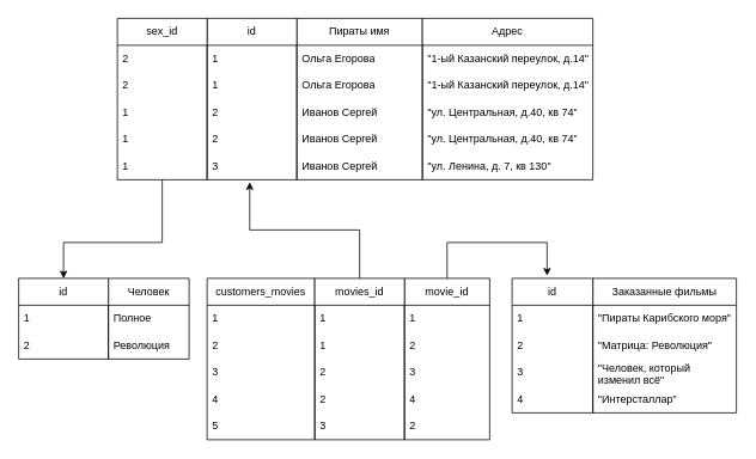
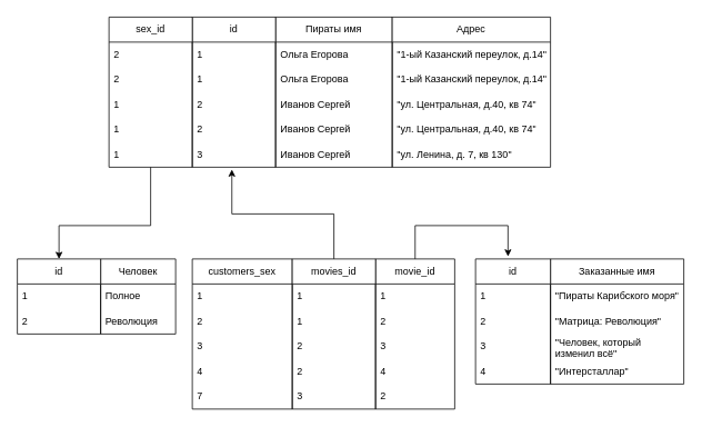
  <mxCell id="0" />
  <mxCell id="1" parent="0" />
  <mxCell id="2" value="Пираты имя" style="swimlane;fontStyle=0;childLayout=stackLayout;horizontal=1;startSize=30;horizontalStack=0;resizeParent=1;resizeParentMax=0;resizeLast=0;collapsible=1;marginBottom=0;whiteSpace=wrap;html=1;" parent="1" vertex="1"><mxGeometry x="330" y="20" width="140" height="180" as="geometry" /></mxCell>
  <mxCell id="3" value="Ольга Егорова" style="text;strokeColor=none;fillColor=none;align=left;verticalAlign=middle;spacingLeft=4;spacingRight=4;overflow=hidden;points=[[0,0.5],[1,0.5]];portConstraint=eastwest;rotatable=0;whiteSpace=wrap;html=1;" parent="2" vertex="1"><mxGeometry y="30" width="140" height="30" as="geometry" /></mxCell>
  <mxCell id="4" value="Ольга Егорова" style="text;strokeColor=none;fillColor=none;align=left;verticalAlign=middle;spacingLeft=4;spacingRight=4;overflow=hidden;points=[[0,0.5],[1,0.5]];portConstraint=eastwest;rotatable=0;whiteSpace=wrap;html=1;" parent="2" vertex="1"><mxGeometry y="60" width="140" height="30" as="geometry" /></mxCell>
  <mxCell id="5" value="Иванов Сергей" style="text;strokeColor=none;fillColor=none;align=left;verticalAlign=middle;spacingLeft=4;spacingRight=4;overflow=hidden;points=[[0,0.5],[1,0.5]];portConstraint=eastwest;rotatable=0;whiteSpace=wrap;html=1;" parent="2" vertex="1"><mxGeometry y="90" width="140" height="30" as="geometry" /></mxCell>
  <mxCell id="6" value="Иванов Сергей" style="text;strokeColor=none;fillColor=none;align=left;verticalAlign=middle;spacingLeft=4;spacingRight=4;overflow=hidden;points=[[0,0.5],[1,0.5]];portConstraint=eastwest;rotatable=0;whiteSpace=wrap;html=1;" parent="2" vertex="1"><mxGeometry y="120" width="140" height="30" as="geometry" /></mxCell>
  <mxCell id="7" value="Иванов Сергей" style="text;strokeColor=none;fillColor=none;align=left;verticalAlign=middle;spacingLeft=4;spacingRight=4;overflow=hidden;points=[[0,0.5],[1,0.5]];portConstraint=eastwest;rotatable=0;whiteSpace=wrap;html=1;" parent="2" vertex="1"><mxGeometry y="150" width="140" height="30" as="geometry" /></mxCell>
  <mxCell id="8" value="Адрес" style="swimlane;fontStyle=0;childLayout=stackLayout;horizontal=1;startSize=30;horizontalStack=0;resizeParent=1;resizeParentMax=0;resizeLast=0;collapsible=1;marginBottom=0;whiteSpace=wrap;html=1;" parent="1" vertex="1"><mxGeometry x="470" y="20" width="190" height="180" as="geometry" /></mxCell>
  <mxCell id="9" value="&quot;1-ый Казанский переулок, д.14&quot;" style="text;strokeColor=none;fillColor=none;align=left;verticalAlign=middle;spacingLeft=4;spacingRight=4;overflow=hidden;points=[[0,0.5],[1,0.5]];portConstraint=eastwest;rotatable=0;whiteSpace=wrap;html=1;" parent="8" vertex="1"><mxGeometry y="30" width="190" height="30" as="geometry" /></mxCell>
  <mxCell id="10" value="&quot;1-ый Казанский переулок, д.14&quot;" style="text;strokeColor=none;fillColor=none;align=left;verticalAlign=middle;spacingLeft=4;spacingRight=4;overflow=hidden;points=[[0,0.5],[1,0.5]];portConstraint=eastwest;rotatable=0;whiteSpace=wrap;html=1;" parent="8" vertex="1"><mxGeometry y="60" width="190" height="30" as="geometry" /></mxCell>
  <mxCell id="11" value="&quot;ул. Центральная, д.40, кв 74&quot;" style="text;strokeColor=none;fillColor=none;align=left;verticalAlign=middle;spacingLeft=4;spacingRight=4;overflow=hidden;points=[[0,0.5],[1,0.5]];portConstraint=eastwest;rotatable=0;whiteSpace=wrap;html=1;" parent="8" vertex="1"><mxGeometry y="90" width="190" height="30" as="geometry" /></mxCell>
  <mxCell id="12" value="&quot;ул. Центральная, д.40, кв 74&quot;" style="text;strokeColor=none;fillColor=none;align=left;verticalAlign=middle;spacingLeft=4;spacingRight=4;overflow=hidden;points=[[0,0.5],[1,0.5]];portConstraint=eastwest;rotatable=0;whiteSpace=wrap;html=1;" parent="8" vertex="1"><mxGeometry y="120" width="190" height="30" as="geometry" /></mxCell>
  <mxCell id="13" value="&quot;ул. Ленина, д. 7, кв 130&quot;" style="text;strokeColor=none;fillColor=none;align=left;verticalAlign=middle;spacingLeft=4;spacingRight=4;overflow=hidden;points=[[0,0.5],[1,0.5]];portConstraint=eastwest;rotatable=0;whiteSpace=wrap;html=1;" parent="8" vertex="1"><mxGeometry y="150" width="190" height="30" as="geometry" /></mxCell>
- <mxCell id="14" value="Заказанные фильмы" style="swimlane;fontStyle=0;childLayout=stackLayout;horizontal=1;startSize=30;horizontalStack=0;resizeParent=1;resizeParentMax=0;resizeLast=0;collapsible=1;marginBottom=0;whiteSpace=wrap;html=1;" parent="1" vertex="1"><mxGeometry x="660" y="310" width="160" height="150" as="geometry" /></mxCell>
+ <mxCell id="14" value="Заказанные имя" style="swimlane;fontStyle=0;childLayout=stackLayout;horizontal=1;startSize=30;horizontalStack=0;resizeParent=1;resizeParentMax=0;resizeLast=0;collapsible=1;marginBottom=0;whiteSpace=wrap;html=1;" parent="1" vertex="1"><mxGeometry x="660" y="310" width="160" height="150" as="geometry" /></mxCell>
  <mxCell id="15" value="&quot;Пираты Карибского моря&quot;" style="text;strokeColor=none;fillColor=none;align=left;verticalAlign=middle;spacingLeft=4;spacingRight=4;overflow=hidden;points=[[0,0.5],[1,0.5]];portConstraint=eastwest;rotatable=0;whiteSpace=wrap;html=1;" parent="14" vertex="1"><mxGeometry y="30" width="160" height="30" as="geometry" /></mxCell>
  <mxCell id="16" value="&quot;Матрица: Революция&quot;" style="text;strokeColor=none;fillColor=none;align=left;verticalAlign=middle;spacingLeft=4;spacingRight=4;overflow=hidden;points=[[0,0.5],[1,0.5]];portConstraint=eastwest;rotatable=0;whiteSpace=wrap;html=1;" parent="14" vertex="1"><mxGeometry y="60" width="160" height="30" as="geometry" /></mxCell>
  <mxCell id="17" value="&quot;Человек, который изменил всё&quot;" style="text;strokeColor=none;fillColor=none;align=left;verticalAlign=middle;spacingLeft=4;spacingRight=4;overflow=hidden;points=[[0,0.5],[1,0.5]];portConstraint=eastwest;rotatable=0;whiteSpace=wrap;html=1;" parent="14" vertex="1"><mxGeometry y="90" width="160" height="30" as="geometry" /></mxCell>
  <mxCell id="18" value="&quot;Интерсталлар&quot;" style="text;strokeColor=none;fillColor=none;align=left;verticalAlign=middle;spacingLeft=4;spacingRight=4;overflow=hidden;points=[[0,0.5],[1,0.5]];portConstraint=eastwest;rotatable=0;whiteSpace=wrap;html=1;" parent="14" vertex="1"><mxGeometry y="120" width="160" height="30" as="geometry" /></mxCell>
  <mxCell id="19" value="Человек" style="swimlane;fontStyle=0;childLayout=stackLayout;horizontal=1;startSize=30;horizontalStack=0;resizeParent=1;resizeParentMax=0;resizeLast=0;collapsible=1;marginBottom=0;whiteSpace=wrap;html=1;" parent="1" vertex="1"><mxGeometry x="120" y="310" width="90" height="90" as="geometry" /></mxCell>
  <mxCell id="20" value="Полное" style="text;strokeColor=none;fillColor=none;align=left;verticalAlign=middle;spacingLeft=4;spacingRight=4;overflow=hidden;points=[[0,0.5],[1,0.5]];portConstraint=eastwest;rotatable=0;whiteSpace=wrap;html=1;" parent="19" vertex="1"><mxGeometry y="30" width="90" height="30" as="geometry" /></mxCell>
  <mxCell id="21" value="Революция" style="text;strokeColor=none;fillColor=none;align=left;verticalAlign=middle;spacingLeft=4;spacingRight=4;overflow=hidden;points=[[0,0.5],[1,0.5]];portConstraint=eastwest;rotatable=0;whiteSpace=wrap;html=1;" parent="19" vertex="1"><mxGeometry y="60" width="90" height="30" as="geometry" /></mxCell>
  <mxCell id="22" value="id" style="swimlane;fontStyle=0;childLayout=stackLayout;horizontal=1;startSize=30;horizontalStack=0;resizeParent=1;resizeParentMax=0;resizeLast=0;collapsible=1;marginBottom=0;whiteSpace=wrap;html=1;" parent="1" vertex="1"><mxGeometry x="230" y="20" width="100" height="180" as="geometry" /></mxCell>
  <mxCell id="23" value="1" style="text;strokeColor=none;fillColor=none;align=left;verticalAlign=middle;spacingLeft=4;spacingRight=4;overflow=hidden;points=[[0,0.5],[1,0.5]];portConstraint=eastwest;rotatable=0;whiteSpace=wrap;html=1;" parent="22" vertex="1"><mxGeometry y="30" width="100" height="30" as="geometry" /></mxCell>
  <mxCell id="24" value="1" style="text;strokeColor=none;fillColor=none;align=left;verticalAlign=middle;spacingLeft=4;spacingRight=4;overflow=hidden;points=[[0,0.5],[1,0.5]];portConstraint=eastwest;rotatable=0;whiteSpace=wrap;html=1;" parent="22" vertex="1"><mxGeometry y="60" width="100" height="30" as="geometry" /></mxCell>
  <mxCell id="25" value="2" style="text;strokeColor=none;fillColor=none;align=left;verticalAlign=middle;spacingLeft=4;spacingRight=4;overflow=hidden;points=[[0,0.5],[1,0.5]];portConstraint=eastwest;rotatable=0;whiteSpace=wrap;html=1;" parent="22" vertex="1"><mxGeometry y="90" width="100" height="30" as="geometry" /></mxCell>
  <mxCell id="26" value="2" style="text;strokeColor=none;fillColor=none;align=left;verticalAlign=middle;spacingLeft=4;spacingRight=4;overflow=hidden;points=[[0,0.5],[1,0.5]];portConstraint=eastwest;rotatable=0;whiteSpace=wrap;html=1;" parent="22" vertex="1"><mxGeometry y="120" width="100" height="30" as="geometry" /></mxCell>
  <mxCell id="27" value="3" style="text;strokeColor=none;fillColor=none;align=left;verticalAlign=middle;spacingLeft=4;spacingRight=4;overflow=hidden;points=[[0,0.5],[1,0.5]];portConstraint=eastwest;rotatable=0;whiteSpace=wrap;html=1;" parent="22" vertex="1"><mxGeometry y="150" width="100" height="30" as="geometry" /></mxCell>
  <mxCell id="28" value="id" style="swimlane;fontStyle=0;childLayout=stackLayout;horizontal=1;startSize=30;horizontalStack=0;resizeParent=1;resizeParentMax=0;resizeLast=0;collapsible=1;marginBottom=0;whiteSpace=wrap;html=1;" parent="1" vertex="1"><mxGeometry x="570" y="310" width="90" height="150" as="geometry" /></mxCell>
  <mxCell id="29" value="1" style="text;strokeColor=none;fillColor=none;align=left;verticalAlign=middle;spacingLeft=4;spacingRight=4;overflow=hidden;points=[[0,0.5],[1,0.5]];portConstraint=eastwest;rotatable=0;whiteSpace=wrap;html=1;" parent="28" vertex="1"><mxGeometry y="30" width="90" height="30" as="geometry" /></mxCell>
  <mxCell id="30" value="2" style="text;strokeColor=none;fillColor=none;align=left;verticalAlign=middle;spacingLeft=4;spacingRight=4;overflow=hidden;points=[[0,0.5],[1,0.5]];portConstraint=eastwest;rotatable=0;whiteSpace=wrap;html=1;" parent="28" vertex="1"><mxGeometry y="60" width="90" height="30" as="geometry" /></mxCell>
  <mxCell id="31" value="3" style="text;strokeColor=none;fillColor=none;align=left;verticalAlign=middle;spacingLeft=4;spacingRight=4;overflow=hidden;points=[[0,0.5],[1,0.5]];portConstraint=eastwest;rotatable=0;whiteSpace=wrap;html=1;" parent="28" vertex="1"><mxGeometry y="90" width="90" height="30" as="geometry" /></mxCell>
  <mxCell id="32" value="4" style="text;strokeColor=none;fillColor=none;align=left;verticalAlign=middle;spacingLeft=4;spacingRight=4;overflow=hidden;points=[[0,0.5],[1,0.5]];portConstraint=eastwest;rotatable=0;whiteSpace=wrap;html=1;" parent="28" vertex="1"><mxGeometry y="120" width="90" height="30" as="geometry" /></mxCell>
- <mxCell id="33" value="customers_movies" style="swimlane;fontStyle=0;childLayout=stackLayout;horizontal=1;startSize=30;horizontalStack=0;resizeParent=1;resizeParentMax=0;resizeLast=0;collapsible=1;marginBottom=0;whiteSpace=wrap;html=1;" parent="1" vertex="1"><mxGeometry x="230" y="310" width="120" height="180" as="geometry" /></mxCell>
+ <mxCell id="33" value="customers_sex" style="swimlane;fontStyle=0;childLayout=stackLayout;horizontal=1;startSize=30;horizontalStack=0;resizeParent=1;resizeParentMax=0;resizeLast=0;collapsible=1;marginBottom=0;whiteSpace=wrap;html=1;" parent="1" vertex="1"><mxGeometry x="230" y="310" width="120" height="180" as="geometry" /></mxCell>
  <mxCell id="34" value="1" style="text;strokeColor=none;fillColor=none;align=left;verticalAlign=middle;spacingLeft=4;spacingRight=4;overflow=hidden;points=[[0,0.5],[1,0.5]];portConstraint=eastwest;rotatable=0;whiteSpace=wrap;html=1;" parent="33" vertex="1"><mxGeometry y="30" width="120" height="30" as="geometry" /></mxCell>
  <mxCell id="35" value="2" style="text;strokeColor=none;fillColor=none;align=left;verticalAlign=middle;spacingLeft=4;spacingRight=4;overflow=hidden;points=[[0,0.5],[1,0.5]];portConstraint=eastwest;rotatable=0;whiteSpace=wrap;html=1;" parent="33" vertex="1"><mxGeometry y="60" width="120" height="30" as="geometry" /></mxCell>
  <mxCell id="36" value="3" style="text;strokeColor=none;fillColor=none;align=left;verticalAlign=middle;spacingLeft=4;spacingRight=4;overflow=hidden;points=[[0,0.5],[1,0.5]];portConstraint=eastwest;rotatable=0;whiteSpace=wrap;html=1;" parent="33" vertex="1"><mxGeometry y="90" width="120" height="30" as="geometry" /></mxCell>
  <mxCell id="37" value="4" style="text;strokeColor=none;fillColor=none;align=left;verticalAlign=middle;spacingLeft=4;spacingRight=4;overflow=hidden;points=[[0,0.5],[1,0.5]];portConstraint=eastwest;rotatable=0;whiteSpace=wrap;html=1;" parent="33" vertex="1"><mxGeometry y="120" width="120" height="30" as="geometry" /></mxCell>
- <mxCell id="38" value="5" style="text;strokeColor=none;fillColor=none;align=left;verticalAlign=middle;spacingLeft=4;spacingRight=4;overflow=hidden;points=[[0,0.5],[1,0.5]];portConstraint=eastwest;rotatable=0;whiteSpace=wrap;html=1;" parent="33" vertex="1"><mxGeometry y="150" width="120" height="30" as="geometry" /></mxCell>
+ <mxCell id="38" value="7" style="text;strokeColor=none;fillColor=none;align=left;verticalAlign=middle;spacingLeft=4;spacingRight=4;overflow=hidden;points=[[0,0.5],[1,0.5]];portConstraint=eastwest;rotatable=0;whiteSpace=wrap;html=1;" parent="33" vertex="1"><mxGeometry y="150" width="120" height="30" as="geometry" /></mxCell>
  <mxCell id="39" value="movie_id" style="swimlane;fontStyle=0;childLayout=stackLayout;horizontal=1;startSize=30;horizontalStack=0;resizeParent=1;resizeParentMax=0;resizeLast=0;collapsible=1;marginBottom=0;whiteSpace=wrap;html=1;" parent="1" vertex="1"><mxGeometry x="450" y="310" width="95" height="180" as="geometry" /></mxCell>
  <mxCell id="40" value="1" style="text;strokeColor=none;fillColor=none;align=left;verticalAlign=middle;spacingLeft=4;spacingRight=4;overflow=hidden;points=[[0,0.5],[1,0.5]];portConstraint=eastwest;rotatable=0;whiteSpace=wrap;html=1;" parent="39" vertex="1"><mxGeometry y="30" width="95" height="30" as="geometry" /></mxCell>
  <mxCell id="41" value="2" style="text;strokeColor=none;fillColor=none;align=left;verticalAlign=middle;spacingLeft=4;spacingRight=4;overflow=hidden;points=[[0,0.5],[1,0.5]];portConstraint=eastwest;rotatable=0;whiteSpace=wrap;html=1;" parent="39" vertex="1"><mxGeometry y="60" width="95" height="30" as="geometry" /></mxCell>
  <mxCell id="42" value="3" style="text;strokeColor=none;fillColor=none;align=left;verticalAlign=middle;spacingLeft=4;spacingRight=4;overflow=hidden;points=[[0,0.5],[1,0.5]];portConstraint=eastwest;rotatable=0;whiteSpace=wrap;html=1;" parent="39" vertex="1"><mxGeometry y="90" width="95" height="30" as="geometry" /></mxCell>
  <mxCell id="43" value="4" style="text;strokeColor=none;fillColor=none;align=left;verticalAlign=middle;spacingLeft=4;spacingRight=4;overflow=hidden;points=[[0,0.5],[1,0.5]];portConstraint=eastwest;rotatable=0;whiteSpace=wrap;html=1;" parent="39" vertex="1"><mxGeometry y="120" width="95" height="30" as="geometry" /></mxCell>
  <mxCell id="44" value="2" style="text;strokeColor=none;fillColor=none;align=left;verticalAlign=middle;spacingLeft=4;spacingRight=4;overflow=hidden;points=[[0,0.5],[1,0.5]];portConstraint=eastwest;rotatable=0;whiteSpace=wrap;html=1;" parent="39" vertex="1"><mxGeometry y="150" width="95" height="30" as="geometry" /></mxCell>
  <mxCell id="45" value="movies_id" style="swimlane;fontStyle=0;childLayout=stackLayout;horizontal=1;startSize=30;horizontalStack=0;resizeParent=1;resizeParentMax=0;resizeLast=0;collapsible=1;marginBottom=0;whiteSpace=wrap;html=1;" parent="1" vertex="1"><mxGeometry x="350" y="310" width="100" height="180" as="geometry" /></mxCell>
  <mxCell id="46" value="1" style="text;strokeColor=none;fillColor=none;align=left;verticalAlign=middle;spacingLeft=4;spacingRight=4;overflow=hidden;points=[[0,0.5],[1,0.5]];portConstraint=eastwest;rotatable=0;whiteSpace=wrap;html=1;" parent="45" vertex="1"><mxGeometry y="30" width="100" height="30" as="geometry" /></mxCell>
  <mxCell id="47" value="1" style="text;strokeColor=none;fillColor=none;align=left;verticalAlign=middle;spacingLeft=4;spacingRight=4;overflow=hidden;points=[[0,0.5],[1,0.5]];portConstraint=eastwest;rotatable=0;whiteSpace=wrap;html=1;" parent="45" vertex="1"><mxGeometry y="60" width="100" height="30" as="geometry" /></mxCell>
  <mxCell id="48" value="2" style="text;strokeColor=none;fillColor=none;align=left;verticalAlign=middle;spacingLeft=4;spacingRight=4;overflow=hidden;points=[[0,0.5],[1,0.5]];portConstraint=eastwest;rotatable=0;whiteSpace=wrap;html=1;" parent="45" vertex="1"><mxGeometry y="90" width="100" height="30" as="geometry" /></mxCell>
  <mxCell id="49" value="2" style="text;strokeColor=none;fillColor=none;align=left;verticalAlign=middle;spacingLeft=4;spacingRight=4;overflow=hidden;points=[[0,0.5],[1,0.5]];portConstraint=eastwest;rotatable=0;whiteSpace=wrap;html=1;" parent="45" vertex="1"><mxGeometry y="120" width="100" height="30" as="geometry" /></mxCell>
  <mxCell id="50" value="3" style="text;strokeColor=none;fillColor=none;align=left;verticalAlign=middle;spacingLeft=4;spacingRight=4;overflow=hidden;points=[[0,0.5],[1,0.5]];portConstraint=eastwest;rotatable=0;whiteSpace=wrap;html=1;" parent="45" vertex="1"><mxGeometry y="150" width="100" height="30" as="geometry" /></mxCell>
  <mxCell id="51" value="" style="endArrow=classic;html=1;rounded=0;exitX=0.5;exitY=0;exitDx=0;exitDy=0;entryX=0.475;entryY=1.094;entryDx=0;entryDy=0;entryPerimeter=0;edgeStyle=elbowEdgeStyle;elbow=vertical;" parent="1" source="45" target="27" edge="1"><mxGeometry width="50" height="50" relative="1" as="geometry"><mxPoint x="340" y="420" as="sourcePoint" /><mxPoint x="390" y="370" as="targetPoint" /></mxGeometry></mxCell>
  <mxCell id="52" value="" style="endArrow=classic;html=1;rounded=0;exitX=0.5;exitY=0;exitDx=0;exitDy=0;edgeStyle=elbowEdgeStyle;elbow=vertical;entryX=0.433;entryY=-0.02;entryDx=0;entryDy=0;entryPerimeter=0;" parent="1" source="39" target="28" edge="1"><mxGeometry width="50" height="50" relative="1" as="geometry"><mxPoint x="340" y="420" as="sourcePoint" /><mxPoint x="680" y="280" as="targetPoint" /><Array as="points"><mxPoint x="540" y="270" /></Array></mxGeometry></mxCell>
  <mxCell id="53" value="id" style="swimlane;fontStyle=0;childLayout=stackLayout;horizontal=1;startSize=30;horizontalStack=0;resizeParent=1;resizeParentMax=0;resizeLast=0;collapsible=1;marginBottom=0;whiteSpace=wrap;html=1;" parent="1" vertex="1"><mxGeometry x="20" y="310" width="100" height="90" as="geometry" /></mxCell>
  <mxCell id="54" value="1" style="text;strokeColor=none;fillColor=none;align=left;verticalAlign=middle;spacingLeft=4;spacingRight=4;overflow=hidden;points=[[0,0.5],[1,0.5]];portConstraint=eastwest;rotatable=0;whiteSpace=wrap;html=1;" parent="53" vertex="1"><mxGeometry y="30" width="100" height="30" as="geometry" /></mxCell>
  <mxCell id="55" value="2" style="text;strokeColor=none;fillColor=none;align=left;verticalAlign=middle;spacingLeft=4;spacingRight=4;overflow=hidden;points=[[0,0.5],[1,0.5]];portConstraint=eastwest;rotatable=0;whiteSpace=wrap;html=1;" parent="53" vertex="1"><mxGeometry y="60" width="100" height="30" as="geometry" /></mxCell>
  <mxCell id="56" style="edgeStyle=elbowEdgeStyle;rounded=0;orthogonalLoop=1;jettySize=auto;elbow=vertical;html=1;" parent="1" source="62" target="53" edge="1"><mxGeometry relative="1" as="geometry"><mxPoint x="-20" y="0" as="targetPoint" /><Array as="points"><mxPoint x="180" y="270" /><mxPoint x="180" y="210" /><mxPoint x="140" y="270" /></Array></mxGeometry></mxCell>
  <mxCell id="57" value="sex_id" style="swimlane;fontStyle=0;childLayout=stackLayout;horizontal=1;startSize=30;horizontalStack=0;resizeParent=1;resizeParentMax=0;resizeLast=0;collapsible=1;marginBottom=0;whiteSpace=wrap;html=1;" parent="1" vertex="1"><mxGeometry x="130" y="20" width="100" height="180" as="geometry" /></mxCell>
  <mxCell id="58" value="2" style="text;strokeColor=none;fillColor=none;align=left;verticalAlign=middle;spacingLeft=4;spacingRight=4;overflow=hidden;points=[[0,0.5],[1,0.5]];portConstraint=eastwest;rotatable=0;whiteSpace=wrap;html=1;" parent="57" vertex="1"><mxGeometry y="30" width="100" height="30" as="geometry" /></mxCell>
  <mxCell id="59" value="2" style="text;strokeColor=none;fillColor=none;align=left;verticalAlign=middle;spacingLeft=4;spacingRight=4;overflow=hidden;points=[[0,0.5],[1,0.5]];portConstraint=eastwest;rotatable=0;whiteSpace=wrap;html=1;" parent="57" vertex="1"><mxGeometry y="60" width="100" height="30" as="geometry" /></mxCell>
  <mxCell id="60" value="1" style="text;strokeColor=none;fillColor=none;align=left;verticalAlign=middle;spacingLeft=4;spacingRight=4;overflow=hidden;points=[[0,0.5],[1,0.5]];portConstraint=eastwest;rotatable=0;whiteSpace=wrap;html=1;" parent="57" vertex="1"><mxGeometry y="90" width="100" height="30" as="geometry" /></mxCell>
  <mxCell id="61" value="1" style="text;strokeColor=none;fillColor=none;align=left;verticalAlign=middle;spacingLeft=4;spacingRight=4;overflow=hidden;points=[[0,0.5],[1,0.5]];portConstraint=eastwest;rotatable=0;whiteSpace=wrap;html=1;" parent="57" vertex="1"><mxGeometry y="120" width="100" height="30" as="geometry" /></mxCell>
  <mxCell id="62" value="1" style="text;strokeColor=none;fillColor=none;align=left;verticalAlign=middle;spacingLeft=4;spacingRight=4;overflow=hidden;points=[[0,0.5],[1,0.5]];portConstraint=eastwest;rotatable=0;whiteSpace=wrap;html=1;" parent="57" vertex="1"><mxGeometry y="150" width="100" height="30" as="geometry" /></mxCell>
